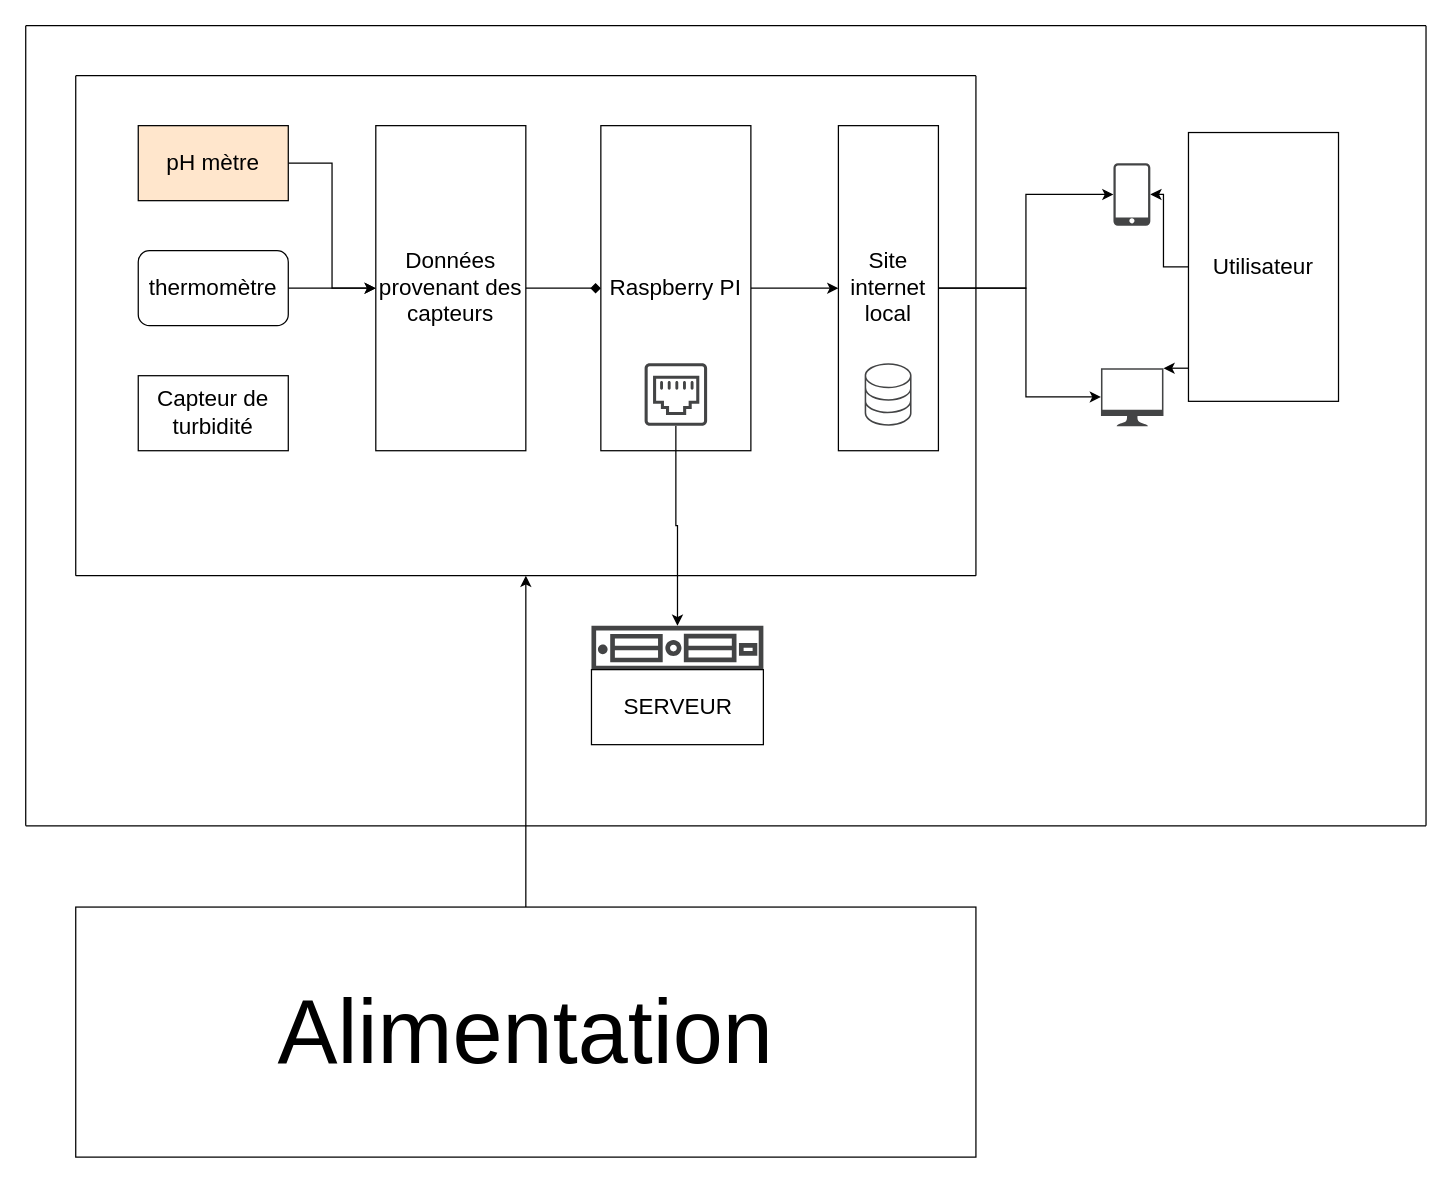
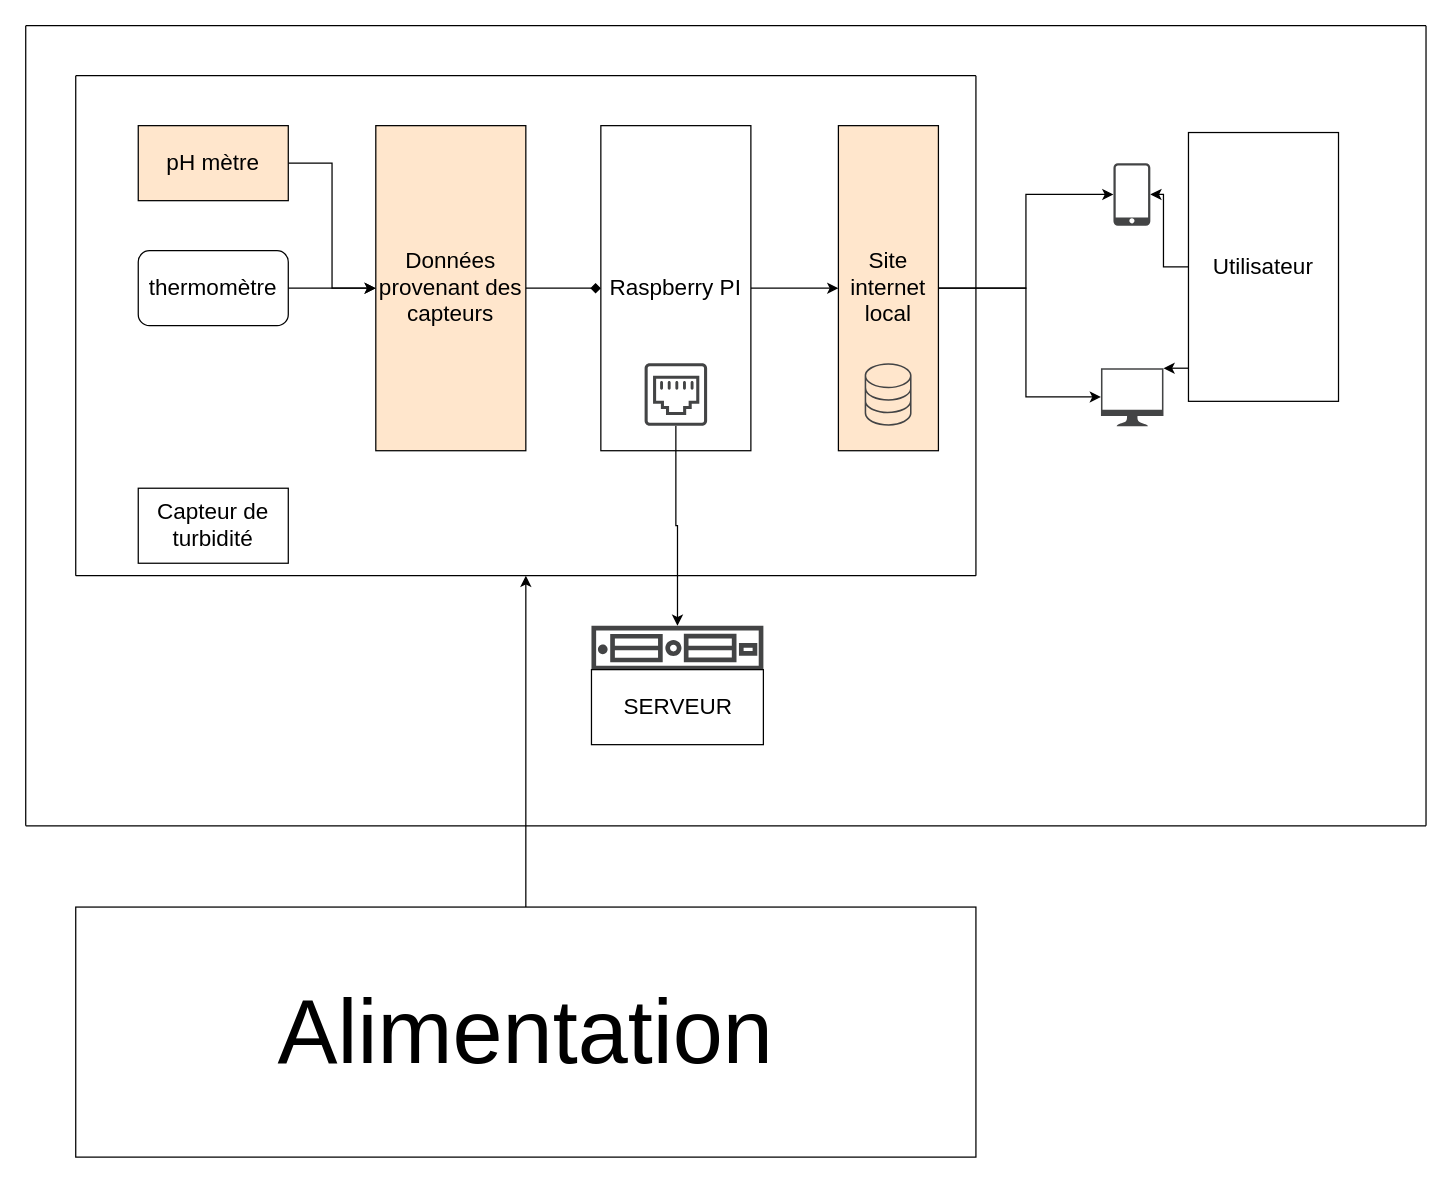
  <mxCell id="0" />
  <mxCell id="1" parent="0" />
  <mxCell id="2" style="edgeStyle=orthogonalEdgeStyle;rounded=0;orthogonalLoop=1;jettySize=auto;html=1;entryX=0;entryY=0.5;entryDx=0;entryDy=0;" edge="1" parent="1" source="3" target="10"><mxGeometry relative="1" as="geometry" /></mxCell>
  <mxCell id="3" value="&lt;font style=&quot;font-size: 18px&quot;&gt;pH mètre&lt;/font&gt;" style="rounded=0;whiteSpace=wrap;html=1;fillColor=#ffe6cc;" vertex="1" parent="1"><mxGeometry x="110" y="100" width="120" height="60" as="geometry" /></mxCell>
- <mxCell id="4" value="&lt;font style=&quot;font-size: 18px&quot;&gt;Capteur de turbidité&lt;/font&gt;" style="rounded=0;whiteSpace=wrap;html=1;" vertex="1" parent="1"><mxGeometry x="110" y="300" width="120" height="60" as="geometry" /></mxCell>
+ <mxCell id="4" value="&lt;font style=&quot;font-size: 18px&quot;&gt;Capteur de turbidité&lt;/font&gt;" style="rounded=0;whiteSpace=wrap;html=1;" vertex="1" parent="1"><mxGeometry x="110" y="390" width="120" height="60" as="geometry" /></mxCell>
  <mxCell id="5" style="edgeStyle=orthogonalEdgeStyle;rounded=0;orthogonalLoop=1;jettySize=auto;html=1;" edge="1" parent="1" source="6"><mxGeometry relative="1" as="geometry"><mxPoint x="300" y="230" as="targetPoint" /></mxGeometry></mxCell>
  <mxCell id="6" value="&lt;font style=&quot;font-size: 18px&quot;&gt;thermomètre&lt;/font&gt;" style="whiteSpace=wrap;html=1;rounded=1;" vertex="1" parent="1"><mxGeometry x="110" y="200" width="120" height="60" as="geometry" /></mxCell>
  <mxCell id="7" style="edgeStyle=orthogonalEdgeStyle;rounded=0;orthogonalLoop=1;jettySize=auto;html=1;entryX=0;entryY=0.5;entryDx=0;entryDy=0;" edge="1" parent="1" source="8" target="13"><mxGeometry relative="1" as="geometry" /></mxCell>
  <mxCell id="8" value="&lt;font style=&quot;font-size: 18px&quot;&gt;Raspberry PI&lt;br&gt;&lt;/font&gt;" style="rounded=0;whiteSpace=wrap;html=1;" vertex="1" parent="1"><mxGeometry x="480" y="100" width="120" height="260" as="geometry" /></mxCell>
  <mxCell id="9" style="edgeStyle=orthogonalEdgeStyle;rounded=0;orthogonalLoop=1;jettySize=auto;html=1;entryX=0;entryY=0.5;entryDx=0;entryDy=0;endArrow=diamond;" edge="1" parent="1" source="10" target="8"><mxGeometry relative="1" as="geometry" /></mxCell>
- <mxCell id="10" value="&lt;font style=&quot;font-size: 18px&quot;&gt;Données provenant des capteurs&lt;/font&gt;" style="rounded=0;whiteSpace=wrap;html=1;" vertex="1" parent="1"><mxGeometry x="300" y="100" width="120" height="260" as="geometry" /></mxCell>
+ <mxCell id="10" value="&lt;font style=&quot;font-size: 18px&quot;&gt;Données provenant des capteurs&lt;/font&gt;" style="rounded=0;whiteSpace=wrap;html=1;fillColor=#ffe6cc;" vertex="1" parent="1"><mxGeometry x="300" y="100" width="120" height="260" as="geometry" /></mxCell>
  <mxCell id="11" style="edgeStyle=orthogonalEdgeStyle;rounded=0;orthogonalLoop=1;jettySize=auto;html=1;" edge="1" parent="1" source="13" target="22"><mxGeometry relative="1" as="geometry" /></mxCell>
  <mxCell id="12" style="edgeStyle=orthogonalEdgeStyle;rounded=0;orthogonalLoop=1;jettySize=auto;html=1;" edge="1" parent="1" source="13" target="23"><mxGeometry relative="1" as="geometry"><Array as="points"><mxPoint x="820" y="230" /><mxPoint x="820" y="317" /></Array></mxGeometry></mxCell>
- <mxCell id="13" value="&lt;font style=&quot;font-size: 18px&quot;&gt;Site internet local&lt;/font&gt;" style="rounded=0;whiteSpace=wrap;html=1;" vertex="1" parent="1"><mxGeometry x="670" y="100" width="80" height="260" as="geometry" /></mxCell>
+ <mxCell id="13" value="&lt;font style=&quot;font-size: 18px&quot;&gt;Site internet local&lt;/font&gt;" style="rounded=0;whiteSpace=wrap;html=1;fillColor=#ffe6cc;" vertex="1" parent="1"><mxGeometry x="670" y="100" width="80" height="260" as="geometry" /></mxCell>
  <mxCell id="14" value="" style="endArrow=none;html=1;" edge="1" parent="1"><mxGeometry width="50" height="50" relative="1" as="geometry"><mxPoint x="60" y="460" as="sourcePoint" /><mxPoint x="780" y="460" as="targetPoint" /></mxGeometry></mxCell>
  <mxCell id="15" value="" style="endArrow=none;html=1;" edge="1" parent="1"><mxGeometry width="50" height="50" relative="1" as="geometry"><mxPoint x="780" y="460" as="sourcePoint" /><mxPoint x="780" y="60" as="targetPoint" /></mxGeometry></mxCell>
  <mxCell id="16" value="" style="endArrow=none;html=1;" edge="1" parent="1"><mxGeometry width="50" height="50" relative="1" as="geometry"><mxPoint x="60" y="60" as="sourcePoint" /><mxPoint x="780" y="60" as="targetPoint" /></mxGeometry></mxCell>
  <mxCell id="17" value="" style="endArrow=none;html=1;" edge="1" parent="1"><mxGeometry width="50" height="50" relative="1" as="geometry"><mxPoint x="60" y="460" as="sourcePoint" /><mxPoint x="60" y="60" as="targetPoint" /></mxGeometry></mxCell>
  <mxCell id="18" value="&lt;font style=&quot;font-size: 72px&quot;&gt;Alimentation&lt;/font&gt;" style="rounded=0;whiteSpace=wrap;html=1;" vertex="1" parent="1"><mxGeometry x="60" y="725" width="720" height="200" as="geometry" /></mxCell>
  <mxCell id="19" value="" style="endArrow=classic;html=1;exitX=0.5;exitY=0;exitDx=0;exitDy=0;" edge="1" parent="1" source="18"><mxGeometry width="50" height="50" relative="1" as="geometry"><mxPoint x="600" y="430" as="sourcePoint" /><mxPoint x="420" y="460" as="targetPoint" /></mxGeometry></mxCell>
  <mxCell id="20" style="edgeStyle=orthogonalEdgeStyle;rounded=0;orthogonalLoop=1;jettySize=auto;html=1;" edge="1" parent="1" source="21" target="24"><mxGeometry relative="1" as="geometry" /></mxCell>
  <mxCell id="21" value="" style="pointerEvents=1;shadow=0;dashed=0;html=1;strokeColor=none;fillColor=#434445;aspect=fixed;labelPosition=center;verticalLabelPosition=bottom;verticalAlign=top;align=center;outlineConnect=0;shape=mxgraph.vvd.ethernet_port;" vertex="1" parent="1"><mxGeometry x="515" y="290" width="50" height="50" as="geometry" /></mxCell>
  <mxCell id="22" value="" style="pointerEvents=1;shadow=0;dashed=0;html=1;strokeColor=none;fillColor=#434445;aspect=fixed;labelPosition=center;verticalLabelPosition=bottom;verticalAlign=top;align=center;outlineConnect=0;shape=mxgraph.vvd.phone;" vertex="1" parent="1"><mxGeometry x="890" y="130" width="29.5" height="50" as="geometry" /></mxCell>
  <mxCell id="23" value="" style="pointerEvents=1;shadow=0;dashed=0;html=1;strokeColor=none;fillColor=#434445;aspect=fixed;labelPosition=center;verticalLabelPosition=bottom;verticalAlign=top;align=center;outlineConnect=0;shape=mxgraph.vvd.monitor;" vertex="1" parent="1"><mxGeometry x="880" y="294" width="50" height="46.5" as="geometry" /></mxCell>
  <mxCell id="24" value="" style="pointerEvents=1;shadow=0;dashed=0;html=1;strokeColor=none;fillColor=#434445;aspect=fixed;labelPosition=center;verticalLabelPosition=bottom;verticalAlign=top;align=center;outlineConnect=0;shape=mxgraph.vvd.server;" vertex="1" parent="1"><mxGeometry x="472.5" y="500" width="137.5" height="35.75" as="geometry" /></mxCell>
  <mxCell id="25" value="&lt;font style=&quot;font-size: 18px&quot;&gt;SERVEUR&lt;/font&gt;" style="rounded=0;whiteSpace=wrap;html=1;" vertex="1" parent="1"><mxGeometry x="472.5" y="535.1" width="137.5" height="60" as="geometry" /></mxCell>
  <mxCell id="26" style="edgeStyle=orthogonalEdgeStyle;rounded=0;orthogonalLoop=1;jettySize=auto;html=1;" edge="1" parent="1" source="28" target="22"><mxGeometry relative="1" as="geometry" /></mxCell>
  <mxCell id="27" style="edgeStyle=orthogonalEdgeStyle;rounded=0;orthogonalLoop=1;jettySize=auto;html=1;" edge="1" parent="1" source="28" target="23"><mxGeometry relative="1" as="geometry"><Array as="points"><mxPoint x="960" y="233" /><mxPoint x="960" y="317" /></Array></mxGeometry></mxCell>
  <mxCell id="28" value="&lt;font style=&quot;font-size: 18px&quot;&gt;Utilisateur&lt;/font&gt;" style="rounded=0;whiteSpace=wrap;html=1;" vertex="1" parent="1"><mxGeometry x="950" y="105.5" width="120" height="215" as="geometry" /></mxCell>
  <mxCell id="29" value="" style="pointerEvents=1;shadow=0;dashed=0;html=1;strokeColor=none;fillColor=#434445;aspect=fixed;labelPosition=center;verticalLabelPosition=bottom;verticalAlign=top;align=center;outlineConnect=0;shape=mxgraph.vvd.storage;" vertex="1" parent="1"><mxGeometry x="691" y="290" width="37.5" height="50" as="geometry" /></mxCell>
  <mxCell id="30" value="" style="endArrow=none;html=1;" edge="1" parent="1"><mxGeometry width="50" height="50" relative="1" as="geometry"><mxPoint x="20" y="660" as="sourcePoint" /><mxPoint x="1140" y="660" as="targetPoint" /></mxGeometry></mxCell>
  <mxCell id="31" value="" style="endArrow=none;html=1;" edge="1" parent="1"><mxGeometry width="50" height="50" relative="1" as="geometry"><mxPoint x="20" y="660" as="sourcePoint" /><mxPoint x="20" y="20" as="targetPoint" /></mxGeometry></mxCell>
  <mxCell id="32" value="" style="endArrow=none;html=1;" edge="1" parent="1"><mxGeometry width="50" height="50" relative="1" as="geometry"><mxPoint x="20" y="20" as="sourcePoint" /><mxPoint x="1140" y="20" as="targetPoint" /></mxGeometry></mxCell>
  <mxCell id="33" value="" style="endArrow=none;html=1;" edge="1" parent="1"><mxGeometry width="50" height="50" relative="1" as="geometry"><mxPoint x="1140" y="660" as="sourcePoint" /><mxPoint x="1140" y="20" as="targetPoint" /></mxGeometry></mxCell>
